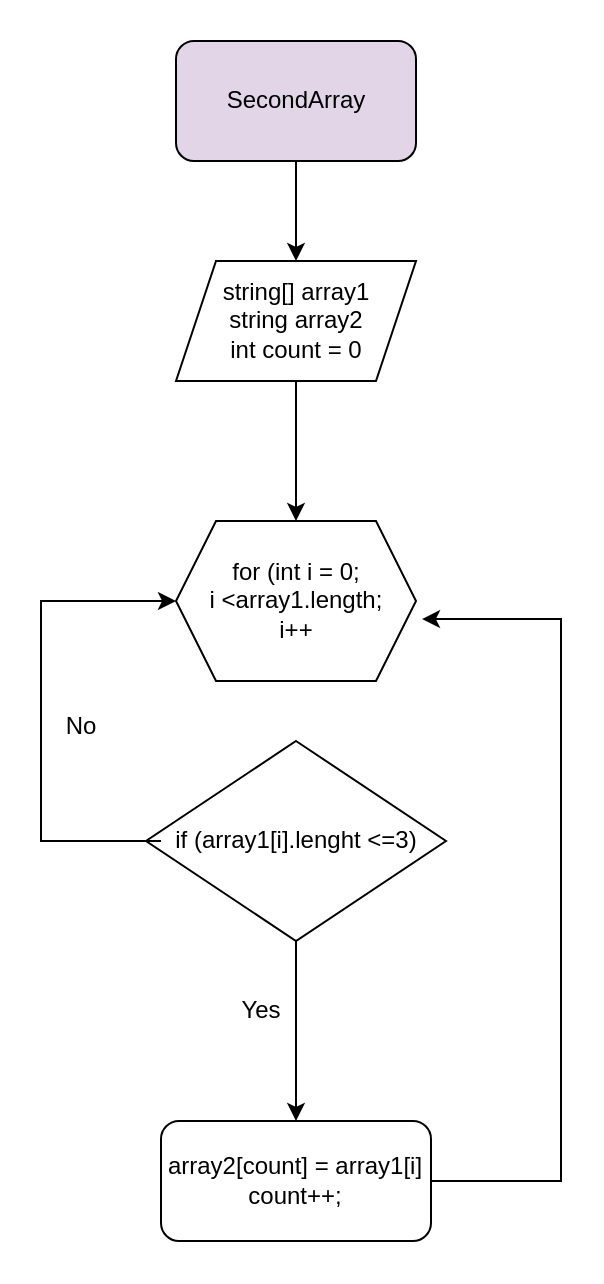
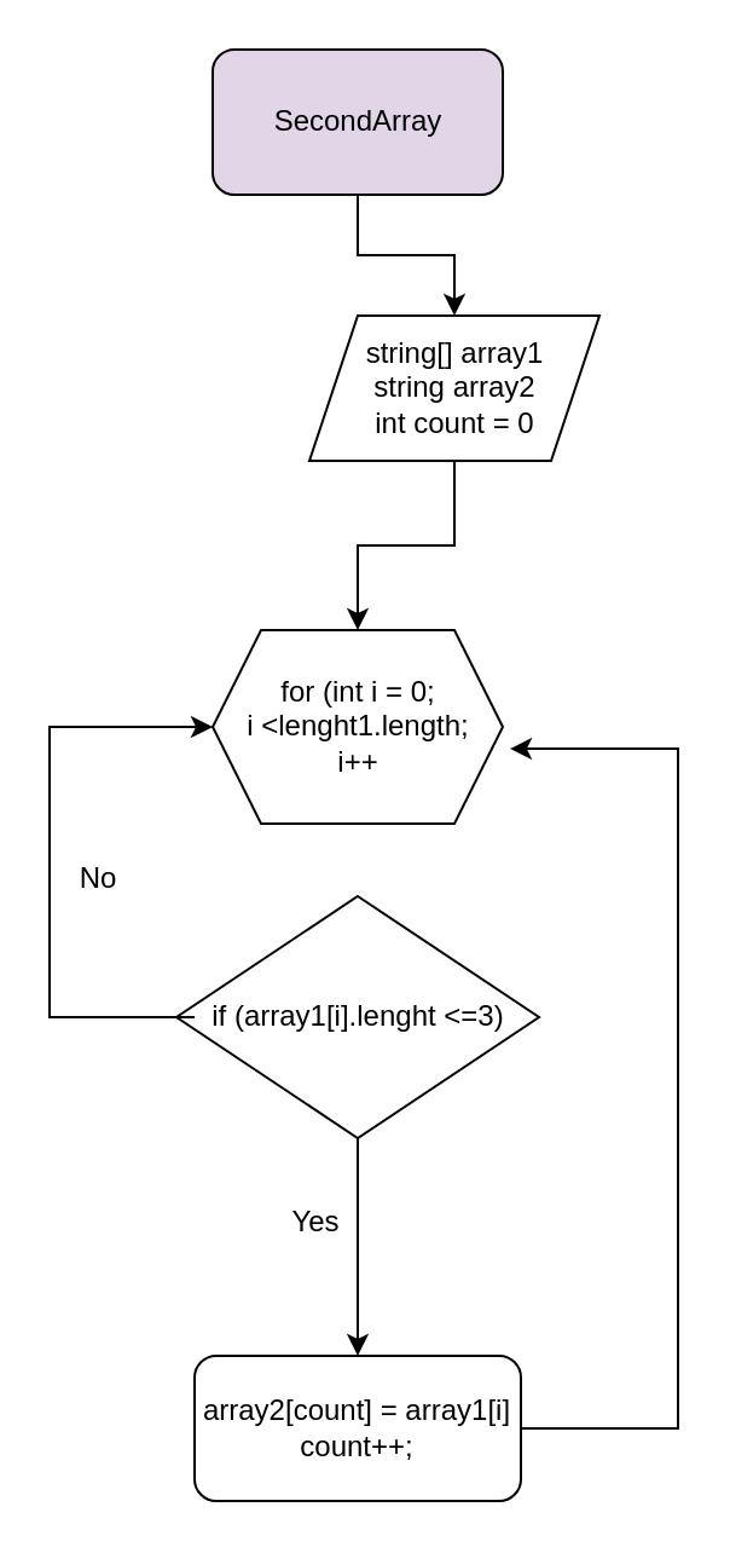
  <mxCell id="0" />
  <mxCell id="1" parent="0" />
  <mxCell id="2" value="" style="edgeStyle=orthogonalEdgeStyle;rounded=0;orthogonalLoop=1;jettySize=auto;html=1;" parent="1" source="3" target="5" edge="1"><mxGeometry relative="1" as="geometry" /></mxCell>
  <mxCell id="3" value="SecondArray" style="rounded=1;whiteSpace=wrap;html=1;fillColor=#e1d5e7;" parent="1" vertex="1"><mxGeometry x="87.5" y="20" width="120" height="60" as="geometry" /></mxCell>
  <mxCell id="4" value="" style="edgeStyle=orthogonalEdgeStyle;rounded=0;orthogonalLoop=1;jettySize=auto;html=1;" parent="1" source="5" target="6" edge="1"><mxGeometry relative="1" as="geometry" /></mxCell>
- <mxCell id="5" value="string[] array1&lt;br&gt;string array2&lt;br&gt;int count = 0" style="shape=parallelogram;perimeter=parallelogramPerimeter;whiteSpace=wrap;html=1;fixedSize=1;" parent="1" vertex="1"><mxGeometry x="87.5" y="130" width="120" height="60" as="geometry" /></mxCell>
- <mxCell id="6" value="for (int i = 0;&lt;br&gt;i &amp;lt;array1.length;&lt;br&gt;i++" style="shape=hexagon;perimeter=hexagonPerimeter2;whiteSpace=wrap;html=1;fixedSize=1;" parent="1" vertex="1"><mxGeometry x="87.5" y="260" width="120" height="80" as="geometry" /></mxCell>
+ <mxCell id="5" value="string[] array1&lt;br&gt;string array2&lt;br&gt;int count = 0" style="shape=parallelogram;perimeter=parallelogramPerimeter;whiteSpace=wrap;html=1;fixedSize=1;" parent="1" vertex="1"><mxGeometry x="127.5" y="130" width="120" height="60" as="geometry" /></mxCell>
+ <mxCell id="6" value="for (int i = 0;&lt;br&gt;i &amp;lt;lenght1.length;&lt;br&gt;i++" style="shape=hexagon;perimeter=hexagonPerimeter2;whiteSpace=wrap;html=1;fixedSize=1;" parent="1" vertex="1"><mxGeometry x="87.5" y="260" width="120" height="80" as="geometry" /></mxCell>
  <mxCell id="7" value="" style="edgeStyle=orthogonalEdgeStyle;rounded=0;orthogonalLoop=1;jettySize=auto;html=1;" edge="1" parent="1" source="8" target="9"><mxGeometry relative="1" as="geometry" /></mxCell>
  <mxCell id="8" value="if (array1[i].lenght &amp;lt;=3)" style="rhombus;whiteSpace=wrap;html=1;" parent="1" vertex="1"><mxGeometry x="72.5" y="370" width="150" height="100" as="geometry" /></mxCell>
  <mxCell id="9" value="array2[count] = array1[i]&lt;br&gt;count++;" style="whiteSpace=wrap;html=1;rounded=1;" parent="1" vertex="1"><mxGeometry x="80" y="560" width="135" height="60" as="geometry" /></mxCell>
  <mxCell id="10" value="" style="endArrow=classic;html=1;rounded=0;entryX=0;entryY=0.5;entryDx=0;entryDy=0;" parent="1" edge="1" target="6"><mxGeometry width="50" height="50" relative="1" as="geometry"><mxPoint x="80" y="420" as="sourcePoint" /><mxPoint x="70" y="330" as="targetPoint" /><Array as="points"><mxPoint x="20" y="420" /><mxPoint x="20" y="300" /></Array></mxGeometry></mxCell>
  <mxCell id="11" value="" style="endArrow=classic;html=1;rounded=0;exitX=1;exitY=0.5;exitDx=0;exitDy=0;entryX=1.025;entryY=0.613;entryDx=0;entryDy=0;entryPerimeter=0;" parent="1" source="9" target="6" edge="1"><mxGeometry width="50" height="50" relative="1" as="geometry"><mxPoint x="100" y="430" as="sourcePoint" /><mxPoint x="150" y="380" as="targetPoint" /><Array as="points"><mxPoint x="280" y="590" /><mxPoint x="280" y="309" /></Array></mxGeometry></mxCell>
  <mxCell id="12" value="Yes" style="text;html=1;align=center;verticalAlign=middle;resizable=0;points=[];autosize=1;strokeColor=none;fillColor=none;" parent="1" vertex="1"><mxGeometry x="110" y="490" width="40" height="30" as="geometry" /></mxCell>
  <mxCell id="13" value="No" style="text;html=1;align=center;verticalAlign=middle;resizable=0;points=[];autosize=1;strokeColor=none;fillColor=none;" parent="1" vertex="1"><mxGeometry x="20" y="348" width="40" height="30" as="geometry" /></mxCell>
